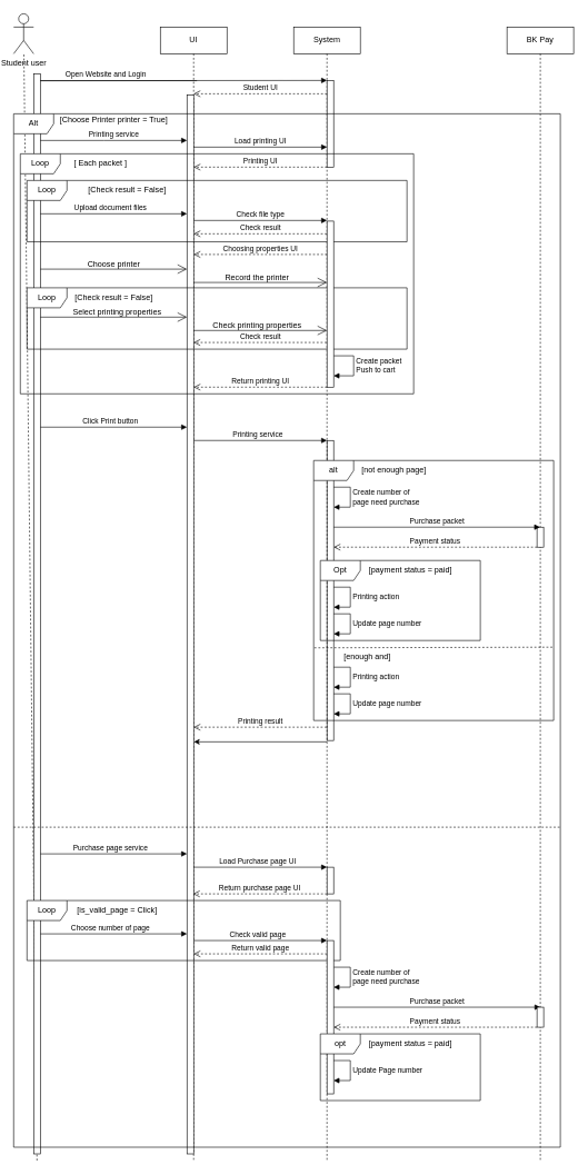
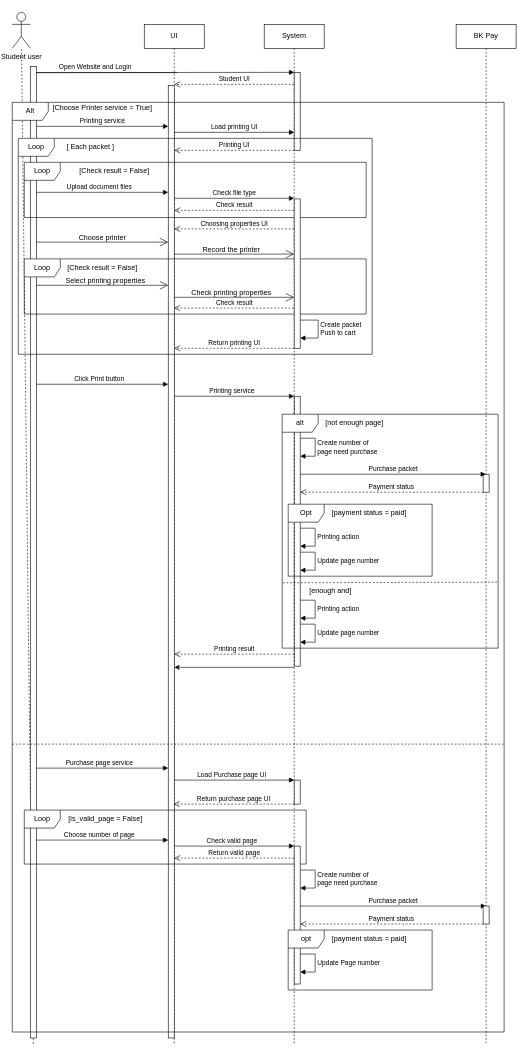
  <mxCell id="0" />
  <mxCell id="1" parent="0" />
  <mxCell id="2" value="" style="endArrow=none;dashed=1;html=1;rounded=0;" edge="1" parent="1" target="71"><mxGeometry width="50" height="50" relative="1" as="geometry"><mxPoint x="55" y="1740" as="sourcePoint" /><mxPoint x="190" y="180" as="targetPoint" /></mxGeometry></mxCell>
  <mxCell id="3" value="" style="html=1;points=[];perimeter=orthogonalPerimeter;outlineConnect=0;targetShapes=umlLifeline;portConstraint=eastwest;newEdgeStyle={&quot;edgeStyle&quot;:&quot;elbowEdgeStyle&quot;,&quot;elbow&quot;:&quot;vertical&quot;,&quot;curved&quot;:0,&quot;rounded&quot;:0};" vertex="1" parent="1"><mxGeometry x="50" y="110" width="10" height="1620" as="geometry" /></mxCell>
  <mxCell id="4" value="" style="html=1;points=[];perimeter=orthogonalPerimeter;outlineConnect=0;targetShapes=umlLifeline;portConstraint=eastwest;newEdgeStyle={&quot;edgeStyle&quot;:&quot;elbowEdgeStyle&quot;,&quot;elbow&quot;:&quot;vertical&quot;,&quot;curved&quot;:0,&quot;rounded&quot;:0};" vertex="1" parent="1"><mxGeometry x="490" y="660" width="10" height="450" as="geometry" /></mxCell>
  <mxCell id="5" value="UI" style="shape=umlLifeline;perimeter=lifelinePerimeter;whiteSpace=wrap;html=1;container=0;dropTarget=0;collapsible=0;recursiveResize=0;outlineConnect=0;portConstraint=eastwest;newEdgeStyle={&quot;edgeStyle&quot;:&quot;elbowEdgeStyle&quot;,&quot;elbow&quot;:&quot;vertical&quot;,&quot;curved&quot;:0,&quot;rounded&quot;:0};" vertex="1" parent="1"><mxGeometry x="240" y="40" width="100" height="1700" as="geometry" /></mxCell>
  <mxCell id="6" value="" style="html=1;points=[];perimeter=orthogonalPerimeter;outlineConnect=0;targetShapes=umlLifeline;portConstraint=eastwest;newEdgeStyle={&quot;edgeStyle&quot;:&quot;elbowEdgeStyle&quot;,&quot;elbow&quot;:&quot;vertical&quot;,&quot;curved&quot;:0,&quot;rounded&quot;:0};" vertex="1" parent="5"><mxGeometry x="40" y="102" width="10" height="1588" as="geometry" /></mxCell>
  <mxCell id="7" value="System" style="shape=umlLifeline;perimeter=lifelinePerimeter;whiteSpace=wrap;html=1;container=0;dropTarget=0;collapsible=0;recursiveResize=0;outlineConnect=0;portConstraint=eastwest;newEdgeStyle={&quot;edgeStyle&quot;:&quot;elbowEdgeStyle&quot;,&quot;elbow&quot;:&quot;vertical&quot;,&quot;curved&quot;:0,&quot;rounded&quot;:0};" vertex="1" parent="1"><mxGeometry x="440" y="40" width="100" height="1700" as="geometry" /></mxCell>
  <mxCell id="8" value="" style="html=1;points=[];perimeter=orthogonalPerimeter;outlineConnect=0;targetShapes=umlLifeline;portConstraint=eastwest;newEdgeStyle={&quot;edgeStyle&quot;:&quot;elbowEdgeStyle&quot;,&quot;elbow&quot;:&quot;vertical&quot;,&quot;curved&quot;:0,&quot;rounded&quot;:0};" vertex="1" parent="7"><mxGeometry x="50" y="80" width="10" height="130" as="geometry" /></mxCell>
  <mxCell id="9" value="Create packet &lt;br&gt;Push to cart" style="html=1;align=left;spacingLeft=2;endArrow=block;rounded=0;edgeStyle=orthogonalEdgeStyle;curved=0;rounded=0;" edge="1" parent="7"><mxGeometry relative="1" as="geometry"><mxPoint x="60" y="493" as="sourcePoint" /><Array as="points"><mxPoint x="90" y="493" /><mxPoint x="90" y="523" /></Array><mxPoint x="60" y="523" as="targetPoint" /></mxGeometry></mxCell>
  <mxCell id="10" value="Create number of &lt;br&gt;page need purchase" style="html=1;align=left;spacingLeft=2;endArrow=block;rounded=0;edgeStyle=orthogonalEdgeStyle;curved=0;rounded=0;" edge="1" parent="7"><mxGeometry relative="1" as="geometry"><mxPoint x="60" y="690" as="sourcePoint" /><Array as="points"><mxPoint x="85" y="720" /></Array><mxPoint x="60" y="720.0" as="targetPoint" /></mxGeometry></mxCell>
  <mxCell id="11" value="BK Pay" style="shape=umlLifeline;perimeter=lifelinePerimeter;whiteSpace=wrap;html=1;container=0;dropTarget=0;collapsible=0;recursiveResize=0;outlineConnect=0;portConstraint=eastwest;newEdgeStyle={&quot;edgeStyle&quot;:&quot;elbowEdgeStyle&quot;,&quot;elbow&quot;:&quot;vertical&quot;,&quot;curved&quot;:0,&quot;rounded&quot;:0};" vertex="1" parent="1"><mxGeometry x="760" y="40" width="100" height="1700" as="geometry" /></mxCell>
  <mxCell id="12" value="" style="html=1;points=[];perimeter=orthogonalPerimeter;outlineConnect=0;targetShapes=umlLifeline;portConstraint=eastwest;newEdgeStyle={&quot;edgeStyle&quot;:&quot;elbowEdgeStyle&quot;,&quot;elbow&quot;:&quot;vertical&quot;,&quot;curved&quot;:0,&quot;rounded&quot;:0};" vertex="1" parent="11"><mxGeometry x="45" y="750" width="10" height="30" as="geometry" /></mxCell>
  <mxCell id="13" value="Open Website and Login" style="html=1;verticalAlign=bottom;endArrow=block;edgeStyle=elbowEdgeStyle;elbow=horizontal;curved=0;rounded=0;exitX=0.995;exitY=0.061;exitDx=0;exitDy=0;exitPerimeter=0;" edge="1" parent="1" target="8"><mxGeometry x="0.002" relative="1" as="geometry"><mxPoint x="294.95" y="120.37" as="sourcePoint" /><Array as="points"><mxPoint x="60" y="120" /></Array><mxPoint x="480" y="120" as="targetPoint" /><mxPoint as="offset" /></mxGeometry></mxCell>
  <mxCell id="14" value="Student UI" style="html=1;verticalAlign=bottom;endArrow=open;dashed=1;endSize=8;curved=0;rounded=0;" edge="1" parent="1"><mxGeometry relative="1" as="geometry"><mxPoint x="490" y="140" as="sourcePoint" /><mxPoint x="290" y="140" as="targetPoint" /></mxGeometry></mxCell>
  <mxCell id="15" value="Printing service" style="html=1;verticalAlign=bottom;endArrow=block;edgeStyle=elbowEdgeStyle;elbow=vertical;curved=0;rounded=0;entryX=0;entryY=0;entryDx=0;entryDy=0;entryPerimeter=0;" edge="1" parent="1"><mxGeometry relative="1" as="geometry"><mxPoint x="60" y="210" as="sourcePoint" /><Array as="points"><mxPoint x="155" y="210" /></Array><mxPoint x="280" y="210" as="targetPoint" /></mxGeometry></mxCell>
  <mxCell id="16" value="Load printing UI" style="html=1;verticalAlign=bottom;endArrow=block;curved=0;rounded=0;" edge="1" parent="1"><mxGeometry width="80" relative="1" as="geometry"><mxPoint x="290" y="220" as="sourcePoint" /><mxPoint x="490" y="220" as="targetPoint" /></mxGeometry></mxCell>
  <mxCell id="17" value="Printing UI" style="html=1;verticalAlign=bottom;endArrow=open;dashed=1;endSize=8;curved=0;rounded=0;" edge="1" parent="1"><mxGeometry relative="1" as="geometry"><mxPoint x="490" y="250" as="sourcePoint" /><mxPoint x="290" y="250" as="targetPoint" /></mxGeometry></mxCell>
  <mxCell id="18" value="Upload document files" style="html=1;verticalAlign=bottom;endArrow=block;curved=0;rounded=0;" edge="1" parent="1"><mxGeometry x="-0.045" width="80" relative="1" as="geometry"><mxPoint x="60.025" y="320" as="sourcePoint" /><mxPoint x="279.98" y="320" as="targetPoint" /><mxPoint as="offset" /></mxGeometry></mxCell>
  <mxCell id="19" value="Choosing properties UI" style="html=1;verticalAlign=bottom;endArrow=open;dashed=1;endSize=8;curved=0;rounded=0;" edge="1" parent="1"><mxGeometry relative="1" as="geometry"><mxPoint x="490" y="381" as="sourcePoint" /><mxPoint x="290" y="381" as="targetPoint" /><mxPoint as="offset" /></mxGeometry></mxCell>
  <mxCell id="20" value="Check file type" style="html=1;verticalAlign=bottom;endArrow=block;curved=0;rounded=0;entryX=0;entryY=0.531;entryDx=0;entryDy=0;entryPerimeter=0;" edge="1" parent="1"><mxGeometry width="80" relative="1" as="geometry"><mxPoint x="289.912" y="330" as="sourcePoint" /><mxPoint x="490" y="330" as="targetPoint" /></mxGeometry></mxCell>
  <mxCell id="21" value="" style="endArrow=open;endFill=1;endSize=12;html=1;rounded=0;" edge="1" parent="1"><mxGeometry width="160" relative="1" as="geometry"><mxPoint x="60" y="403" as="sourcePoint" /><mxPoint x="280" y="403" as="targetPoint" /></mxGeometry></mxCell>
  <mxCell id="22" value="" style="endArrow=open;endFill=1;endSize=12;html=1;rounded=0;" edge="1" parent="1"><mxGeometry width="160" relative="1" as="geometry"><mxPoint x="60" y="475" as="sourcePoint" /><mxPoint x="280" y="475" as="targetPoint" /></mxGeometry></mxCell>
  <mxCell id="23" value="Choose printer" style="text;html=1;align=center;verticalAlign=middle;resizable=0;points=[];autosize=1;strokeColor=none;fillColor=none;" vertex="1" parent="1"><mxGeometry x="120" y="381" width="100" height="30" as="geometry" /></mxCell>
  <mxCell id="24" value="Select printing properties" style="text;html=1;align=center;verticalAlign=middle;resizable=0;points=[];autosize=1;strokeColor=none;fillColor=none;" vertex="1" parent="1"><mxGeometry x="95" y="453" width="160" height="30" as="geometry" /></mxCell>
  <mxCell id="25" value="" style="endArrow=open;endFill=1;endSize=12;html=1;rounded=0;" edge="1" parent="1"><mxGeometry width="160" relative="1" as="geometry"><mxPoint x="290" y="423" as="sourcePoint" /><mxPoint x="490" y="423" as="targetPoint" /></mxGeometry></mxCell>
  <mxCell id="26" value="Record the printer" style="text;html=1;align=center;verticalAlign=middle;resizable=0;points=[];autosize=1;strokeColor=none;fillColor=none;" vertex="1" parent="1"><mxGeometry x="325" y="401" width="120" height="30" as="geometry" /></mxCell>
  <mxCell id="27" value="" style="endArrow=open;endFill=1;endSize=12;html=1;rounded=0;" edge="1" parent="1"><mxGeometry width="160" relative="1" as="geometry"><mxPoint x="290" y="495" as="sourcePoint" /><mxPoint x="490" y="495" as="targetPoint" /></mxGeometry></mxCell>
  <mxCell id="28" value="Check printing properties" style="text;html=1;align=center;verticalAlign=middle;resizable=0;points=[];autosize=1;strokeColor=none;fillColor=none;" vertex="1" parent="1"><mxGeometry x="305" y="473" width="160" height="30" as="geometry" /></mxCell>
  <mxCell id="29" value="Return printing UI" style="html=1;verticalAlign=bottom;endArrow=open;dashed=1;endSize=8;curved=0;rounded=0;" edge="1" parent="1"><mxGeometry relative="1" as="geometry"><mxPoint x="490" y="580" as="sourcePoint" /><mxPoint x="290" y="580" as="targetPoint" /><mxPoint as="offset" /></mxGeometry></mxCell>
  <mxCell id="30" value="Loop" style="shape=umlFrame;whiteSpace=wrap;html=1;pointerEvents=0;" vertex="1" parent="1"><mxGeometry x="30" y="230" width="590" height="360" as="geometry" /></mxCell>
  <mxCell id="31" value="[ Each packet ]" style="text;html=1;align=center;verticalAlign=middle;resizable=0;points=[];autosize=1;strokeColor=none;fillColor=none;" vertex="1" parent="1"><mxGeometry x="100" y="230" width="100" height="30" as="geometry" /></mxCell>
  <mxCell id="32" value="Loop" style="shape=umlFrame;whiteSpace=wrap;html=1;pointerEvents=0;" vertex="1" parent="1"><mxGeometry x="40" y="431" width="570" height="92" as="geometry" /></mxCell>
  <mxCell id="33" value="[Check result = False]" style="text;html=1;align=center;verticalAlign=middle;resizable=0;points=[];autosize=1;strokeColor=none;fillColor=none;" vertex="1" parent="1"><mxGeometry x="100" y="431" width="140" height="30" as="geometry" /></mxCell>
  <mxCell id="34" value="Check result" style="html=1;verticalAlign=bottom;endArrow=open;dashed=1;endSize=8;curved=0;rounded=0;" edge="1" parent="1"><mxGeometry relative="1" as="geometry"><mxPoint x="489.5" y="513" as="sourcePoint" /><mxPoint x="289.786" y="513" as="targetPoint" /></mxGeometry></mxCell>
  <mxCell id="35" value="Loop" style="shape=umlFrame;whiteSpace=wrap;html=1;pointerEvents=0;" vertex="1" parent="1"><mxGeometry x="40" y="270" width="570" height="92" as="geometry" /></mxCell>
  <mxCell id="36" value="[Check result = False]" style="text;html=1;align=center;verticalAlign=middle;resizable=0;points=[];autosize=1;strokeColor=none;fillColor=none;" vertex="1" parent="1"><mxGeometry x="120" y="270" width="140" height="30" as="geometry" /></mxCell>
  <mxCell id="37" value="Check result" style="html=1;verticalAlign=bottom;endArrow=open;dashed=1;endSize=8;curved=0;rounded=0;" edge="1" parent="1"><mxGeometry relative="1" as="geometry"><mxPoint x="489.71" y="350" as="sourcePoint" /><mxPoint x="289.996" y="350" as="targetPoint" /></mxGeometry></mxCell>
  <mxCell id="38" value="Click Print button" style="html=1;verticalAlign=bottom;endArrow=block;curved=0;rounded=0;" edge="1" parent="1"><mxGeometry x="-0.043" width="80" relative="1" as="geometry"><mxPoint x="60.045" y="640" as="sourcePoint" /><mxPoint x="280" y="640" as="targetPoint" /><mxPoint as="offset" /></mxGeometry></mxCell>
  <mxCell id="39" value="Printing service" style="html=1;verticalAlign=bottom;endArrow=block;curved=0;rounded=0;" edge="1" parent="1"><mxGeometry x="-0.045" width="80" relative="1" as="geometry"><mxPoint x="289.995" y="660" as="sourcePoint" /><mxPoint x="490" y="660" as="targetPoint" /><mxPoint as="offset" /></mxGeometry></mxCell>
  <mxCell id="40" value="Purchase packet" style="html=1;verticalAlign=bottom;endArrow=block;curved=0;rounded=0;" edge="1" parent="1" target="11"><mxGeometry width="80" relative="1" as="geometry"><mxPoint x="500" y="790" as="sourcePoint" /><mxPoint x="705" y="790" as="targetPoint" /><mxPoint as="offset" /></mxGeometry></mxCell>
  <mxCell id="41" value="Payment status" style="html=1;verticalAlign=bottom;endArrow=open;dashed=1;endSize=8;curved=0;rounded=0;" edge="1" parent="1" source="12"><mxGeometry relative="1" as="geometry"><mxPoint x="705" y="820" as="sourcePoint" /><mxPoint x="500" y="820" as="targetPoint" /></mxGeometry></mxCell>
  <mxCell id="42" value="Printing action" style="html=1;align=left;spacingLeft=2;endArrow=block;rounded=0;edgeStyle=orthogonalEdgeStyle;curved=0;rounded=0;" edge="1" parent="1"><mxGeometry relative="1" as="geometry"><mxPoint x="500" y="880" as="sourcePoint" /><Array as="points"><mxPoint x="525" y="910" /></Array><mxPoint x="500" y="910" as="targetPoint" /></mxGeometry></mxCell>
  <mxCell id="43" value="Update page number" style="html=1;align=left;spacingLeft=2;endArrow=block;rounded=0;edgeStyle=orthogonalEdgeStyle;curved=0;rounded=0;" edge="1" parent="1"><mxGeometry relative="1" as="geometry"><mxPoint x="500" y="920" as="sourcePoint" /><Array as="points"><mxPoint x="525" y="950" /></Array><mxPoint x="500" y="950" as="targetPoint" /></mxGeometry></mxCell>
  <mxCell id="44" value="Opt" style="shape=umlFrame;whiteSpace=wrap;html=1;pointerEvents=0;" vertex="1" parent="1"><mxGeometry x="480" y="840" width="240" height="120" as="geometry" /></mxCell>
  <mxCell id="45" value="[payment status = paid]" style="text;html=1;align=center;verticalAlign=middle;resizable=0;points=[];autosize=1;strokeColor=none;fillColor=none;" vertex="1" parent="1"><mxGeometry x="540" y="840" width="150" height="30" as="geometry" /></mxCell>
  <mxCell id="46" value="alt" style="shape=umlFrame;whiteSpace=wrap;html=1;pointerEvents=0;" vertex="1" parent="1"><mxGeometry x="470" y="690" width="360" height="390" as="geometry" /></mxCell>
  <mxCell id="47" value="[not enough page]" style="text;html=1;align=center;verticalAlign=middle;resizable=0;points=[];autosize=1;strokeColor=none;fillColor=none;" vertex="1" parent="1"><mxGeometry x="530" y="690" width="120" height="30" as="geometry" /></mxCell>
  <mxCell id="48" value="Printing action" style="html=1;align=left;spacingLeft=2;endArrow=block;rounded=0;edgeStyle=orthogonalEdgeStyle;curved=0;rounded=0;" edge="1" parent="1"><mxGeometry x="-0.001" relative="1" as="geometry"><mxPoint x="500" y="1000" as="sourcePoint" /><Array as="points"><mxPoint x="525" y="1030" /></Array><mxPoint x="500" y="1030" as="targetPoint" /><mxPoint as="offset" /></mxGeometry></mxCell>
  <mxCell id="49" value="Update page number" style="html=1;align=left;spacingLeft=2;endArrow=block;rounded=0;edgeStyle=orthogonalEdgeStyle;curved=0;rounded=0;" edge="1" parent="1"><mxGeometry relative="1" as="geometry"><mxPoint x="500" y="1040" as="sourcePoint" /><Array as="points"><mxPoint x="525" y="1070" /></Array><mxPoint x="500" y="1070" as="targetPoint" /></mxGeometry></mxCell>
  <mxCell id="50" value="" style="html=1;points=[];perimeter=orthogonalPerimeter;outlineConnect=0;targetShapes=umlLifeline;portConstraint=eastwest;newEdgeStyle={&quot;edgeStyle&quot;:&quot;elbowEdgeStyle&quot;,&quot;elbow&quot;:&quot;vertical&quot;,&quot;curved&quot;:0,&quot;rounded&quot;:0};" vertex="1" parent="1"><mxGeometry x="490" y="331" width="10" height="249" as="geometry" /></mxCell>
  <mxCell id="51" value="Alt" style="shape=umlFrame;whiteSpace=wrap;html=1;pointerEvents=0;" vertex="1" parent="1"><mxGeometry x="20" y="170" width="820" height="1550" as="geometry" /></mxCell>
- <mxCell id="52" value="[Choose Printer printer = True]" style="text;html=1;align=center;verticalAlign=middle;resizable=0;points=[];autosize=1;strokeColor=none;fillColor=none;" vertex="1" parent="1"><mxGeometry x="75" y="164" width="190" height="30" as="geometry" /></mxCell>
+ <mxCell id="52" value="[Choose Printer service = True]" style="text;html=1;align=center;verticalAlign=middle;resizable=0;points=[];autosize=1;strokeColor=none;fillColor=none;" vertex="1" parent="1"><mxGeometry x="75" y="164" width="190" height="30" as="geometry" /></mxCell>
  <mxCell id="53" value="" style="html=1;points=[];perimeter=orthogonalPerimeter;outlineConnect=0;targetShapes=umlLifeline;portConstraint=eastwest;newEdgeStyle={&quot;edgeStyle&quot;:&quot;elbowEdgeStyle&quot;,&quot;elbow&quot;:&quot;vertical&quot;,&quot;curved&quot;:0,&quot;rounded&quot;:0};" vertex="1" parent="1"><mxGeometry x="490" y="1300" width="10" height="40" as="geometry" /></mxCell>
  <mxCell id="54" value="Purchase page service" style="html=1;verticalAlign=bottom;endArrow=block;curved=0;rounded=0;" edge="1" parent="1"><mxGeometry x="-0.045" width="80" relative="1" as="geometry"><mxPoint x="60.025" y="1280" as="sourcePoint" /><mxPoint x="279.98" y="1280" as="targetPoint" /><mxPoint as="offset" /></mxGeometry></mxCell>
  <mxCell id="55" value="Load Purchase page UI" style="html=1;verticalAlign=bottom;endArrow=block;curved=0;rounded=0;" edge="1" parent="1"><mxGeometry x="-0.045" width="80" relative="1" as="geometry"><mxPoint x="289.995" y="1300" as="sourcePoint" /><mxPoint x="490" y="1300" as="targetPoint" /><mxPoint as="offset" /></mxGeometry></mxCell>
  <mxCell id="56" value="Return purchase page UI" style="html=1;verticalAlign=bottom;endArrow=open;dashed=1;endSize=8;curved=0;rounded=0;" edge="1" parent="1"><mxGeometry relative="1" as="geometry"><mxPoint x="490" y="1340" as="sourcePoint" /><mxPoint x="289" y="1340" as="targetPoint" /></mxGeometry></mxCell>
  <mxCell id="57" value="Loop" style="shape=umlFrame;whiteSpace=wrap;html=1;pointerEvents=0;" vertex="1" parent="1"><mxGeometry x="40" y="1350" width="470" height="90" as="geometry" /></mxCell>
  <mxCell id="58" value="Choose number of page" style="html=1;verticalAlign=bottom;endArrow=block;curved=0;rounded=0;" edge="1" parent="1"><mxGeometry x="-0.045" width="80" relative="1" as="geometry"><mxPoint x="60.045" y="1400" as="sourcePoint" /><mxPoint x="280" y="1400" as="targetPoint" /><mxPoint as="offset" /></mxGeometry></mxCell>
  <mxCell id="59" value="Check valid page" style="html=1;verticalAlign=bottom;endArrow=block;curved=0;rounded=0;" edge="1" parent="1"><mxGeometry x="-0.045" width="80" relative="1" as="geometry"><mxPoint x="289.995" y="1410" as="sourcePoint" /><mxPoint x="490" y="1410" as="targetPoint" /><mxPoint as="offset" /></mxGeometry></mxCell>
  <mxCell id="60" value="Return valid page" style="html=1;verticalAlign=bottom;endArrow=open;dashed=1;endSize=8;curved=0;rounded=0;" edge="1" parent="1"><mxGeometry relative="1" as="geometry"><mxPoint x="490" y="1430" as="sourcePoint" /><mxPoint x="290.048" y="1430" as="targetPoint" /></mxGeometry></mxCell>
- <mxCell id="61" value="[is_valid_page = Click]" style="text;html=1;align=center;verticalAlign=middle;resizable=0;points=[];autosize=1;strokeColor=none;fillColor=none;" vertex="1" parent="1"><mxGeometry x="100" y="1350" width="150" height="30" as="geometry" /></mxCell>
+ <mxCell id="61" value="[is_valid_page = False]" style="text;html=1;align=center;verticalAlign=middle;resizable=0;points=[];autosize=1;strokeColor=none;fillColor=none;" vertex="1" parent="1"><mxGeometry x="100" y="1350" width="150" height="30" as="geometry" /></mxCell>
  <mxCell id="62" value="Create number of &lt;br&gt;page need purchase" style="html=1;align=left;spacingLeft=2;endArrow=block;rounded=0;edgeStyle=orthogonalEdgeStyle;curved=0;rounded=0;" edge="1" parent="1"><mxGeometry relative="1" as="geometry"><mxPoint x="500" y="1450" as="sourcePoint" /><Array as="points"><mxPoint x="525" y="1480" /></Array><mxPoint x="500" y="1480" as="targetPoint" /></mxGeometry></mxCell>
  <mxCell id="63" value="" style="html=1;points=[];perimeter=orthogonalPerimeter;outlineConnect=0;targetShapes=umlLifeline;portConstraint=eastwest;newEdgeStyle={&quot;edgeStyle&quot;:&quot;elbowEdgeStyle&quot;,&quot;elbow&quot;:&quot;vertical&quot;,&quot;curved&quot;:0,&quot;rounded&quot;:0};" vertex="1" parent="1"><mxGeometry x="490" y="1410" width="10" height="230" as="geometry" /></mxCell>
  <mxCell id="64" value="Purchase packet" style="html=1;verticalAlign=bottom;endArrow=block;curved=0;rounded=0;" edge="1" parent="1"><mxGeometry width="80" relative="1" as="geometry"><mxPoint x="500" y="1510" as="sourcePoint" /><mxPoint x="810" y="1510" as="targetPoint" /><mxPoint as="offset" /></mxGeometry></mxCell>
  <mxCell id="65" value="Payment status" style="html=1;verticalAlign=bottom;endArrow=open;dashed=1;endSize=8;curved=0;rounded=0;" edge="1" parent="1"><mxGeometry relative="1" as="geometry"><mxPoint x="805" y="1540" as="sourcePoint" /><mxPoint x="500" y="1540" as="targetPoint" /></mxGeometry></mxCell>
  <mxCell id="66" value="Update Page number" style="html=1;align=left;spacingLeft=2;endArrow=block;rounded=0;edgeStyle=orthogonalEdgeStyle;curved=0;rounded=0;" edge="1" parent="1"><mxGeometry relative="1" as="geometry"><mxPoint x="500" y="1590" as="sourcePoint" /><Array as="points"><mxPoint x="525" y="1620" /></Array><mxPoint x="500" y="1620" as="targetPoint" /></mxGeometry></mxCell>
  <mxCell id="67" value="opt" style="shape=umlFrame;whiteSpace=wrap;html=1;pointerEvents=0;" vertex="1" parent="1"><mxGeometry x="480" y="1550" width="240" height="100" as="geometry" /></mxCell>
  <mxCell id="68" value="[payment status = paid]" style="text;html=1;align=center;verticalAlign=middle;resizable=0;points=[];autosize=1;strokeColor=none;fillColor=none;" vertex="1" parent="1"><mxGeometry x="540" y="1550" width="150" height="30" as="geometry" /></mxCell>
  <mxCell id="69" value="" style="endArrow=none;dashed=1;html=1;rounded=0;exitX=0.001;exitY=0.708;exitDx=0;exitDy=0;exitPerimeter=0;entryX=1.001;entryY=0.708;entryDx=0;entryDy=0;entryPerimeter=0;" edge="1" parent="1"><mxGeometry width="50" height="50" relative="1" as="geometry"><mxPoint x="20" y="1240.004" as="sourcePoint" /><mxPoint x="840" y="1240.004" as="targetPoint" /></mxGeometry></mxCell>
  <mxCell id="70" value="" style="html=1;points=[];perimeter=orthogonalPerimeter;outlineConnect=0;targetShapes=umlLifeline;portConstraint=eastwest;newEdgeStyle={&quot;edgeStyle&quot;:&quot;elbowEdgeStyle&quot;,&quot;elbow&quot;:&quot;vertical&quot;,&quot;curved&quot;:0,&quot;rounded&quot;:0};" vertex="1" parent="1"><mxGeometry x="805" y="1510" width="10" height="30" as="geometry" /></mxCell>
  <mxCell id="71" value="Student user" style="shape=umlActor;verticalLabelPosition=bottom;verticalAlign=top;html=1;outlineConnect=0;" vertex="1" parent="1"><mxGeometry x="20" y="20" width="30" height="60" as="geometry" /></mxCell>
  <mxCell id="72" value="" style="endArrow=none;dashed=1;html=1;rounded=0;exitX=0.001;exitY=0.632;exitDx=0;exitDy=0;exitPerimeter=0;entryX=0.998;entryY=0.63;entryDx=0;entryDy=0;entryPerimeter=0;" edge="1" parent="1"><mxGeometry width="50" height="50" relative="1" as="geometry"><mxPoint x="471.08" y="970.98" as="sourcePoint" /><mxPoint x="830" y="970" as="targetPoint" /></mxGeometry></mxCell>
  <mxCell id="73" value="[enough and]" style="text;html=1;align=center;verticalAlign=middle;resizable=0;points=[];autosize=1;strokeColor=none;fillColor=none;" vertex="1" parent="1"><mxGeometry x="500" y="970" width="100" height="30" as="geometry" /></mxCell>
  <mxCell id="74" value="Printing result" style="html=1;verticalAlign=bottom;endArrow=open;dashed=1;endSize=8;curved=0;rounded=0;" edge="1" parent="1"><mxGeometry relative="1" as="geometry"><mxPoint x="489.5" y="1090" as="sourcePoint" /><mxPoint x="290" y="1090" as="targetPoint" /></mxGeometry></mxCell>
  <mxCell id="75" value="" style="endArrow=classic;html=1;rounded=0;" edge="1" parent="1"><mxGeometry width="50" height="50" relative="1" as="geometry"><mxPoint x="490" y="1112" as="sourcePoint" /><mxPoint x="290.375" y="1112" as="targetPoint" /></mxGeometry></mxCell>
